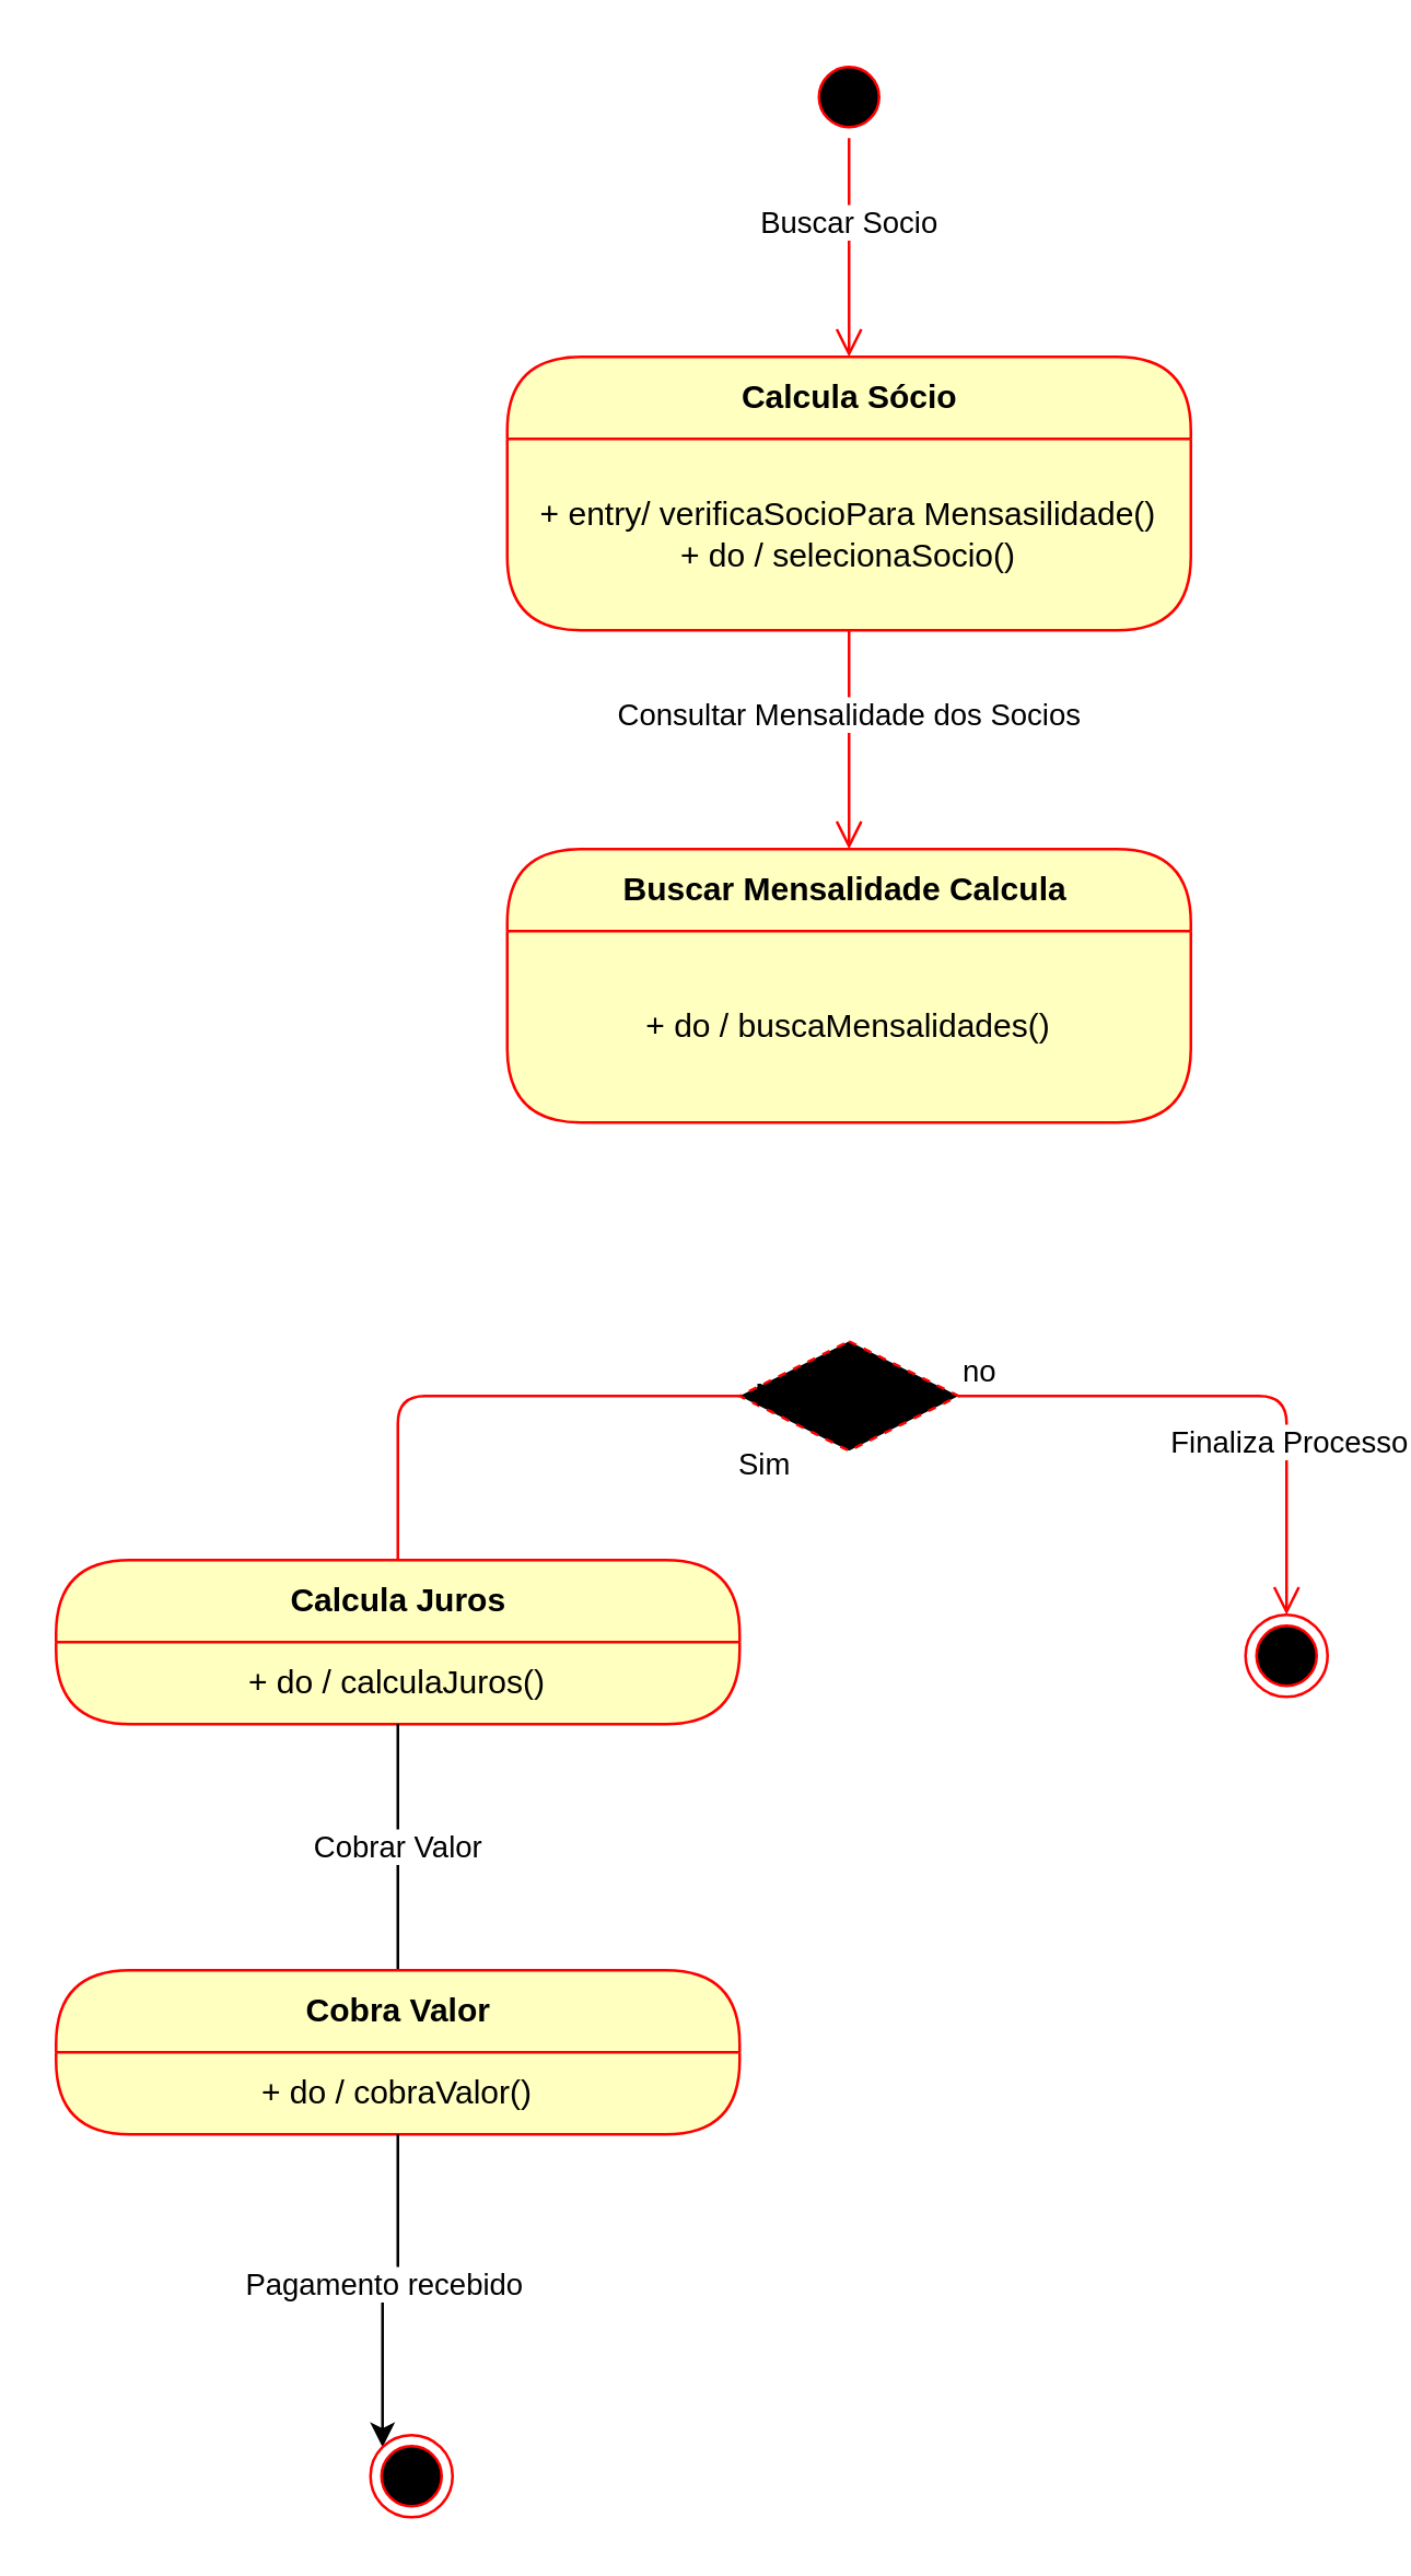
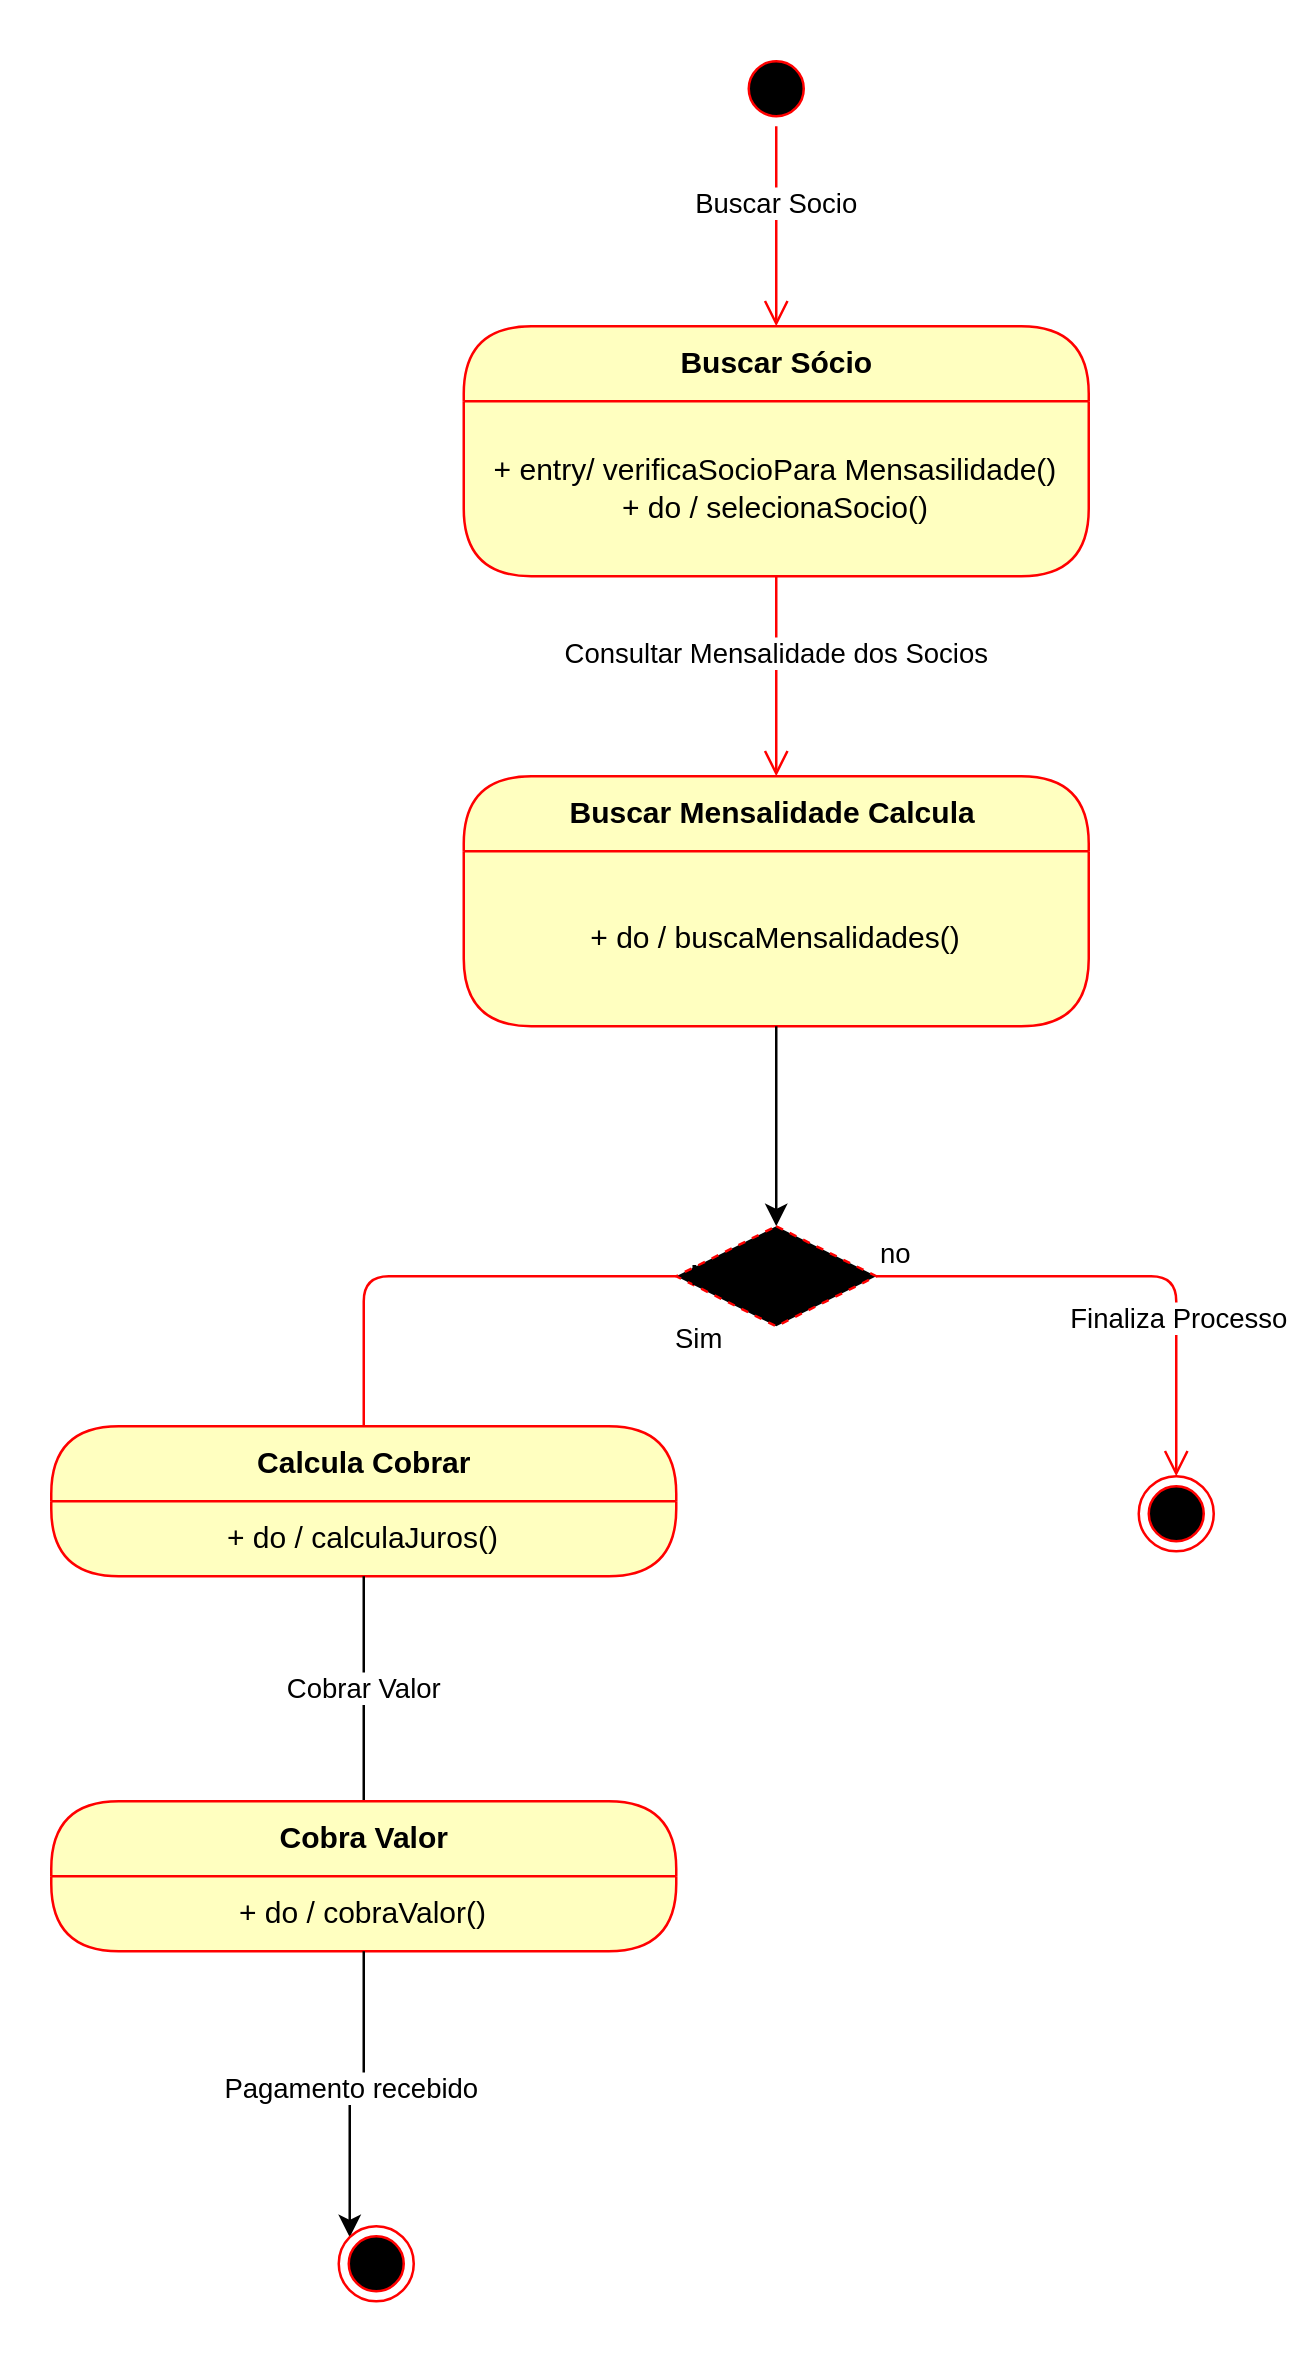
  <mxCell id="0" />
  <mxCell id="1" parent="0" />
  <mxCell id="2" value="" style="ellipse;html=1;shape=startState;fillColor=#000000;strokeColor=#ff0000;" parent="1" vertex="1"><mxGeometry x="295" y="20" width="30" height="30" as="geometry" /></mxCell>
  <mxCell id="3" value="Buscar Socio" style="edgeStyle=orthogonalEdgeStyle;html=1;verticalAlign=bottom;endArrow=open;endSize=8;strokeColor=#ff0000;" parent="1" source="2" target="5" edge="1"><mxGeometry relative="1" as="geometry"><mxPoint x="310" y="110" as="targetPoint" /></mxGeometry></mxCell>
  <mxCell id="4" value="Consultar Mensalidade dos Socios" style="edgeStyle=orthogonalEdgeStyle;html=1;verticalAlign=bottom;endArrow=open;endSize=8;strokeColor=#ff0000;" parent="1" source="5" target="7" edge="1"><mxGeometry relative="1" as="geometry"><mxPoint x="310" y="320" as="targetPoint" /></mxGeometry></mxCell>
- <mxCell id="5" value="Calcula Sócio" style="swimlane;html=1;fontStyle=1;align=center;verticalAlign=middle;childLayout=stackLayout;horizontal=1;startSize=30;horizontalStack=0;resizeParent=0;resizeLast=1;container=0;fontColor=#000000;collapsible=0;rounded=1;arcSize=30;strokeColor=#ff0000;fillColor=#ffffc0;swimlaneFillColor=#ffffc0;dropTarget=0;" parent="1" vertex="1"><mxGeometry x="185" y="130" width="250" height="100" as="geometry" /></mxCell>
+ <mxCell id="5" value="Buscar Sócio" style="swimlane;html=1;fontStyle=1;align=center;verticalAlign=middle;childLayout=stackLayout;horizontal=1;startSize=30;horizontalStack=0;resizeParent=0;resizeLast=1;container=0;fontColor=#000000;collapsible=0;rounded=1;arcSize=30;strokeColor=#ff0000;fillColor=#ffffc0;swimlaneFillColor=#ffffc0;dropTarget=0;" parent="1" vertex="1"><mxGeometry x="185" y="130" width="250" height="100" as="geometry" /></mxCell>
  <mxCell id="6" value="+ entry/ verificaSocioPara Mensasilidade()&lt;br&gt;+ do / selecionaSocio()" style="text;html=1;strokeColor=none;fillColor=none;align=center;verticalAlign=middle;spacingLeft=4;spacingRight=4;whiteSpace=wrap;overflow=hidden;rotatable=0;fontColor=#000000;" parent="5" vertex="1"><mxGeometry y="30" width="250" height="70" as="geometry" /></mxCell>
  <mxCell id="7" value="Buscar Mensalidade Calcula&amp;nbsp;" style="swimlane;html=1;fontStyle=1;align=center;verticalAlign=middle;childLayout=stackLayout;horizontal=1;startSize=30;horizontalStack=0;resizeParent=0;resizeLast=1;container=0;fontColor=#000000;collapsible=0;rounded=1;arcSize=30;strokeColor=#ff0000;fillColor=#ffffc0;swimlaneFillColor=#ffffc0;dropTarget=0;" parent="1" vertex="1"><mxGeometry x="185" y="310" width="250" height="100" as="geometry" /></mxCell>
  <mxCell id="8" value="+ do / buscaMensalidades()" style="text;html=1;strokeColor=none;fillColor=none;align=center;verticalAlign=middle;spacingLeft=4;spacingRight=4;whiteSpace=wrap;overflow=hidden;rotatable=0;fontColor=#000000;" parent="7" vertex="1"><mxGeometry y="30" width="250" height="70" as="geometry" /></mxCell>
  <mxCell id="9" value="no" style="edgeStyle=orthogonalEdgeStyle;html=1;align=left;verticalAlign=bottom;endArrow=open;endSize=8;strokeColor=#ff0000;" parent="1" source="13" target="14" edge="1"><mxGeometry x="-1" relative="1" as="geometry"><mxPoint x="465" y="550" as="targetPoint" /></mxGeometry></mxCell>
  <mxCell id="10" value="Finaliza Processo" style="edgeLabel;html=1;align=center;verticalAlign=middle;resizable=0;points=[];" parent="9" vertex="1" connectable="0"><mxGeometry x="0.2" y="-16" relative="1" as="geometry"><mxPoint x="16" y="16" as="offset" /></mxGeometry></mxCell>
  <mxCell id="11" value="Sim" style="edgeStyle=orthogonalEdgeStyle;html=1;align=left;verticalAlign=top;endArrow=none;endSize=8;strokeColor=#ff0000;" parent="1" source="13" target="15" edge="1"><mxGeometry x="-1" y="22" relative="1" as="geometry"><mxPoint x="145" y="560" as="targetPoint" /><Array as="points"><mxPoint x="145" y="510" /></Array><mxPoint x="-2" y="-10" as="offset" /></mxGeometry></mxCell>
+ <mxCell id="12" style="edgeStyle=orthogonalEdgeStyle;rounded=0;orthogonalLoop=1;jettySize=auto;html=1;" parent="1" source="8" target="13" edge="1"><mxGeometry relative="1" as="geometry" /></mxCell>
  <mxCell id="13" value="Mensalidade" style="rhombus;whiteSpace=wrap;html=1;fillColor=#000000;strokeColor=#ff0000;dashed=1;" parent="1" vertex="1"><mxGeometry x="270" y="490" width="80" height="40" as="geometry" /></mxCell>
  <mxCell id="14" value="" style="ellipse;html=1;shape=endState;fillColor=#000000;strokeColor=#ff0000;" parent="1" vertex="1"><mxGeometry x="455" y="590" width="30" height="30" as="geometry" /></mxCell>
- <mxCell id="15" value="Calcula Juros" style="swimlane;html=1;fontStyle=1;align=center;verticalAlign=middle;childLayout=stackLayout;horizontal=1;startSize=30;horizontalStack=0;resizeParent=0;resizeLast=1;container=0;fontColor=#000000;collapsible=0;rounded=1;arcSize=30;strokeColor=#ff0000;fillColor=#ffffc0;swimlaneFillColor=#ffffc0;dropTarget=0;" parent="1" vertex="1"><mxGeometry x="20" y="570" width="250" height="60" as="geometry" /></mxCell>
+ <mxCell id="15" value="Calcula Cobrar" style="swimlane;html=1;fontStyle=1;align=center;verticalAlign=middle;childLayout=stackLayout;horizontal=1;startSize=30;horizontalStack=0;resizeParent=0;resizeLast=1;container=0;fontColor=#000000;collapsible=0;rounded=1;arcSize=30;strokeColor=#ff0000;fillColor=#ffffc0;swimlaneFillColor=#ffffc0;dropTarget=0;" parent="1" vertex="1"><mxGeometry x="20" y="570" width="250" height="60" as="geometry" /></mxCell>
  <mxCell id="16" value="+ do / calculaJuros()" style="text;html=1;strokeColor=none;fillColor=none;align=center;verticalAlign=middle;spacingLeft=4;spacingRight=4;whiteSpace=wrap;overflow=hidden;rotatable=0;fontColor=#000000;" parent="15" vertex="1"><mxGeometry y="30" width="250" height="30" as="geometry" /></mxCell>
  <mxCell id="17" value="Cobrar Valor" style="edgeStyle=orthogonalEdgeStyle;rounded=0;orthogonalLoop=1;jettySize=auto;html=1;endArrow=none;" parent="1" source="16" target="18" edge="1"><mxGeometry relative="1" as="geometry" /></mxCell>
  <mxCell id="18" value="Cobra Valor" style="swimlane;html=1;fontStyle=1;align=center;verticalAlign=middle;childLayout=stackLayout;horizontal=1;startSize=30;horizontalStack=0;resizeParent=0;resizeLast=1;container=0;fontColor=#000000;collapsible=0;rounded=1;arcSize=30;strokeColor=#ff0000;fillColor=#ffffc0;swimlaneFillColor=#ffffc0;dropTarget=0;" parent="1" vertex="1"><mxGeometry x="20" y="720" width="250" height="60" as="geometry" /></mxCell>
  <mxCell id="19" value="+ do / cobraValor()" style="text;html=1;strokeColor=none;fillColor=none;align=center;verticalAlign=middle;spacingLeft=4;spacingRight=4;whiteSpace=wrap;overflow=hidden;rotatable=0;fontColor=#000000;" parent="18" vertex="1"><mxGeometry y="30" width="250" height="30" as="geometry" /></mxCell>
  <mxCell id="20" value="Pagamento recebido" style="edgeStyle=orthogonalEdgeStyle;rounded=0;orthogonalLoop=1;jettySize=auto;html=1;entryX=0;entryY=0;entryDx=0;entryDy=0;" parent="1" source="19" target="21" edge="1"><mxGeometry relative="1" as="geometry"><mxPoint x="145" y="870" as="targetPoint" /></mxGeometry></mxCell>
  <mxCell id="21" value="" style="ellipse;html=1;shape=endState;fillColor=#000000;strokeColor=#ff0000;" parent="1" vertex="1"><mxGeometry y="890" width="30" height="30" as="geometry" x="135" /></mxCell>
